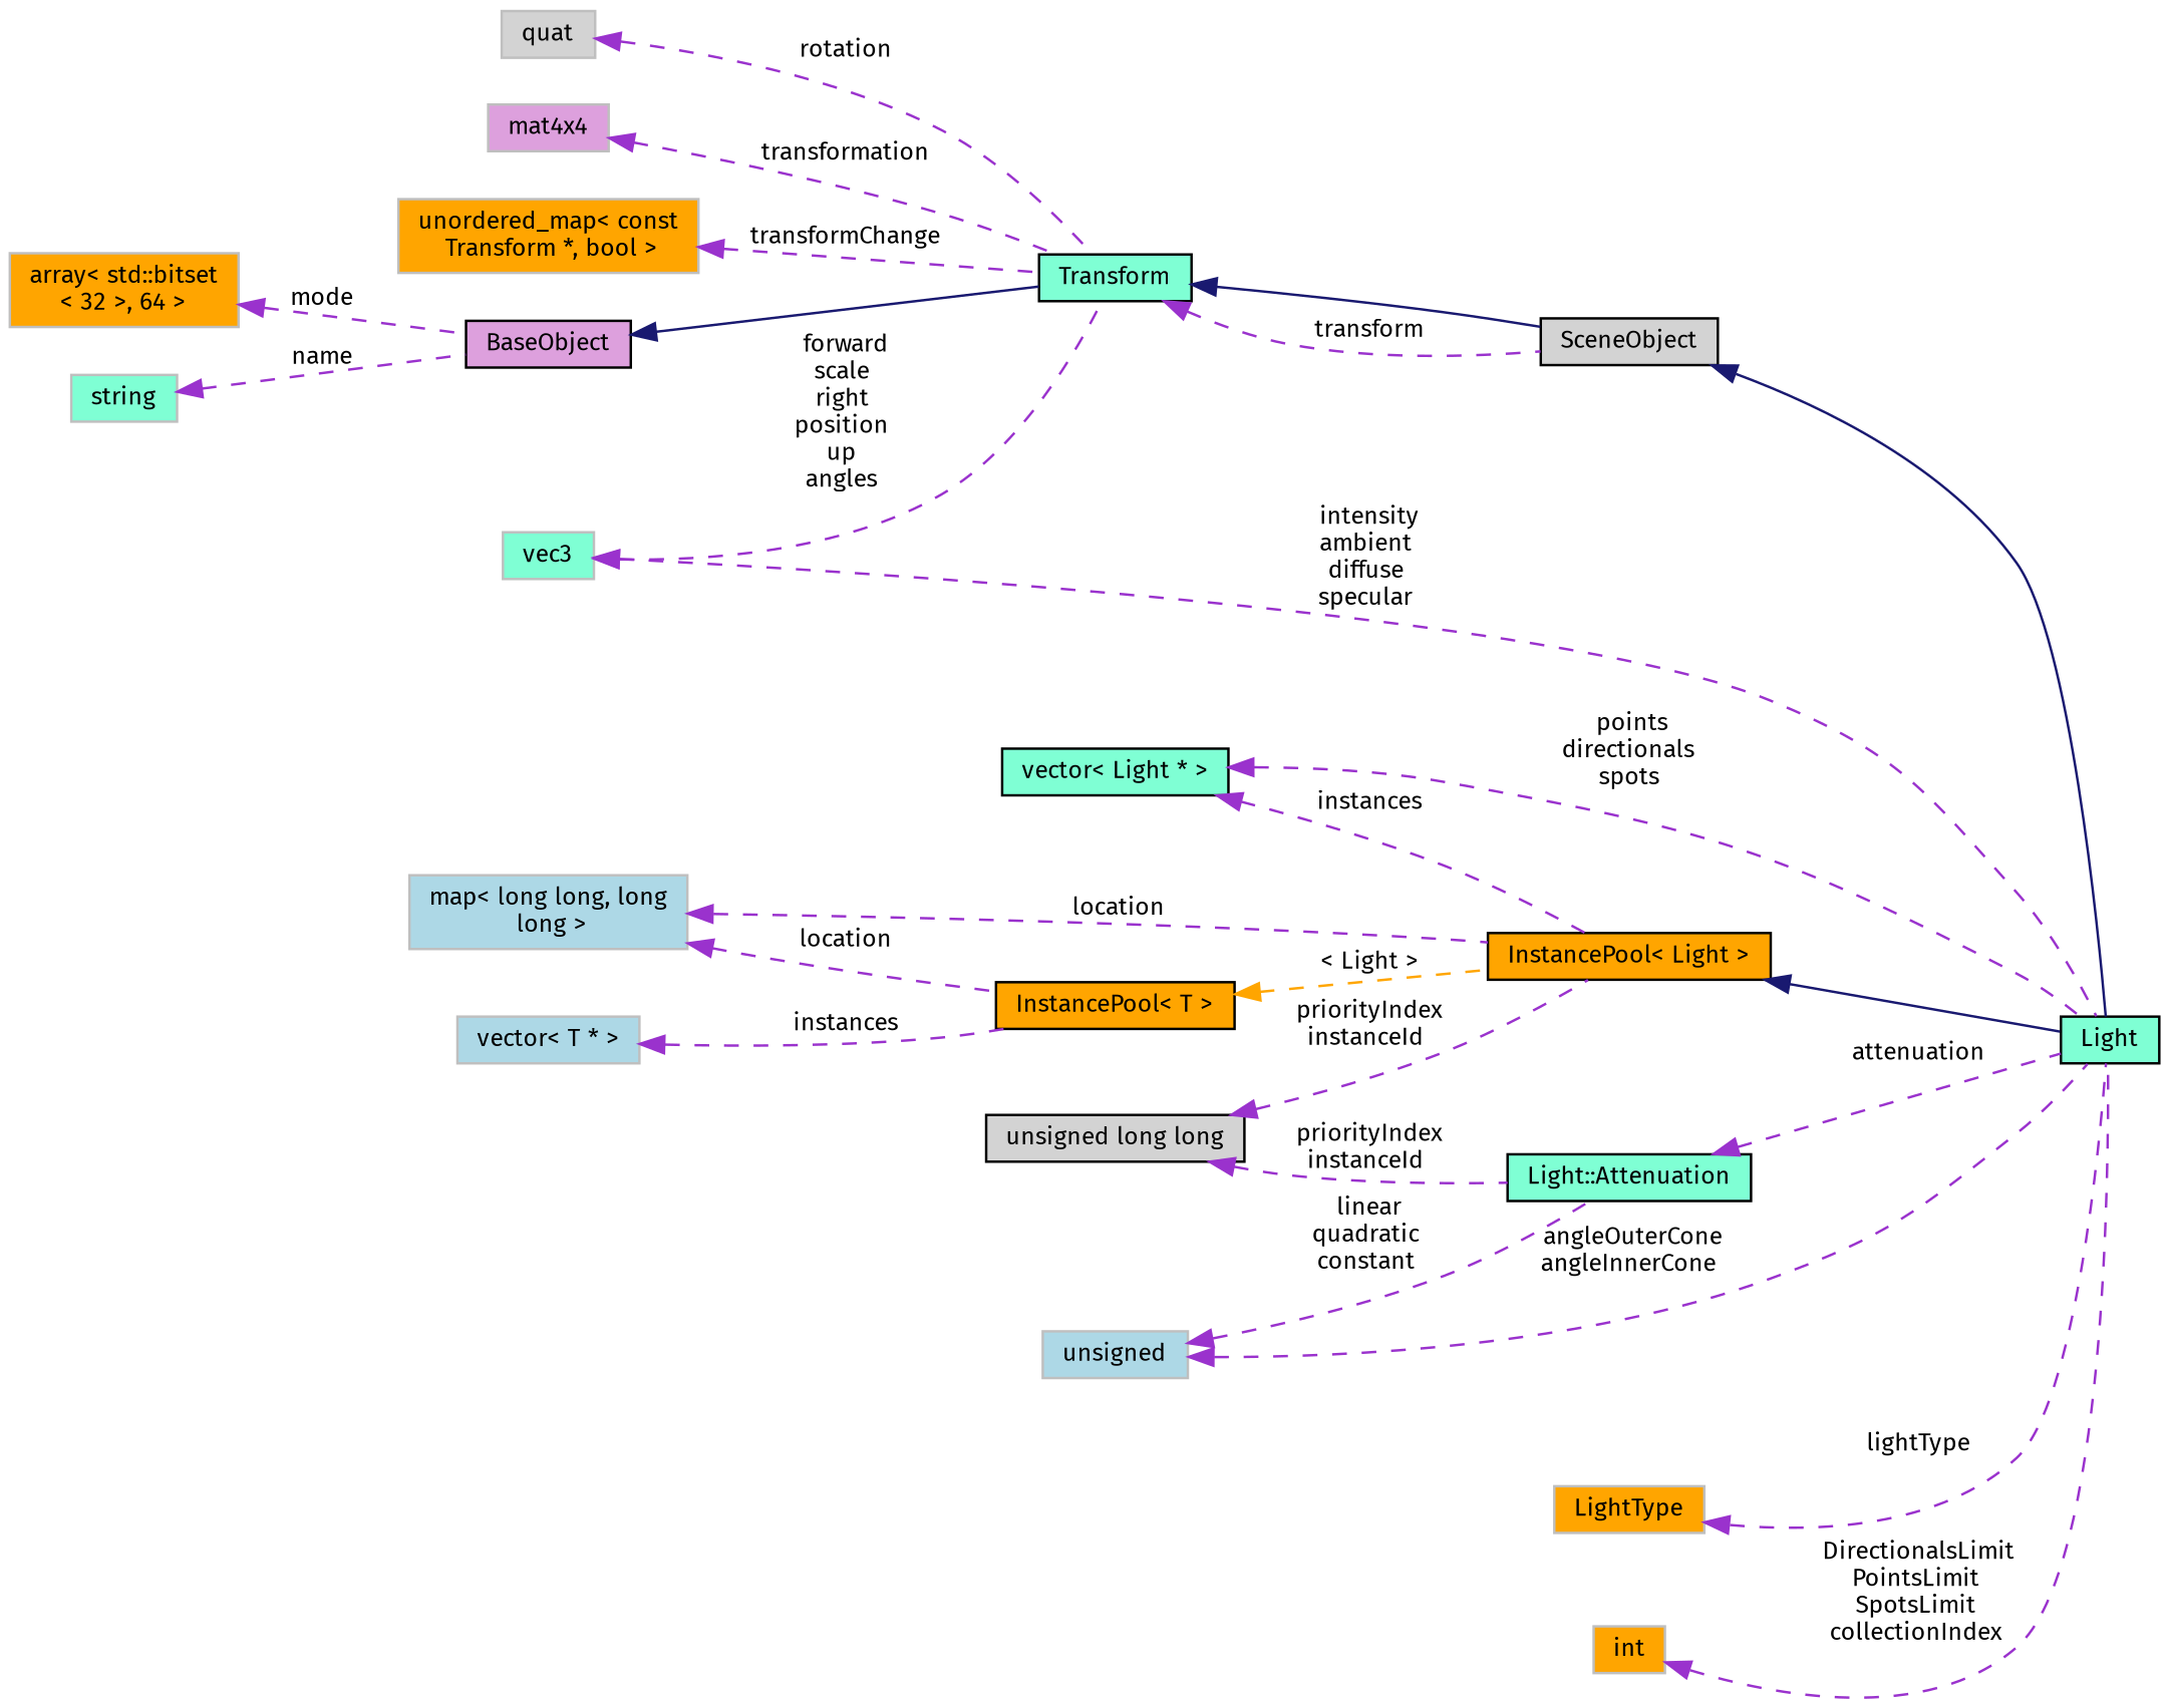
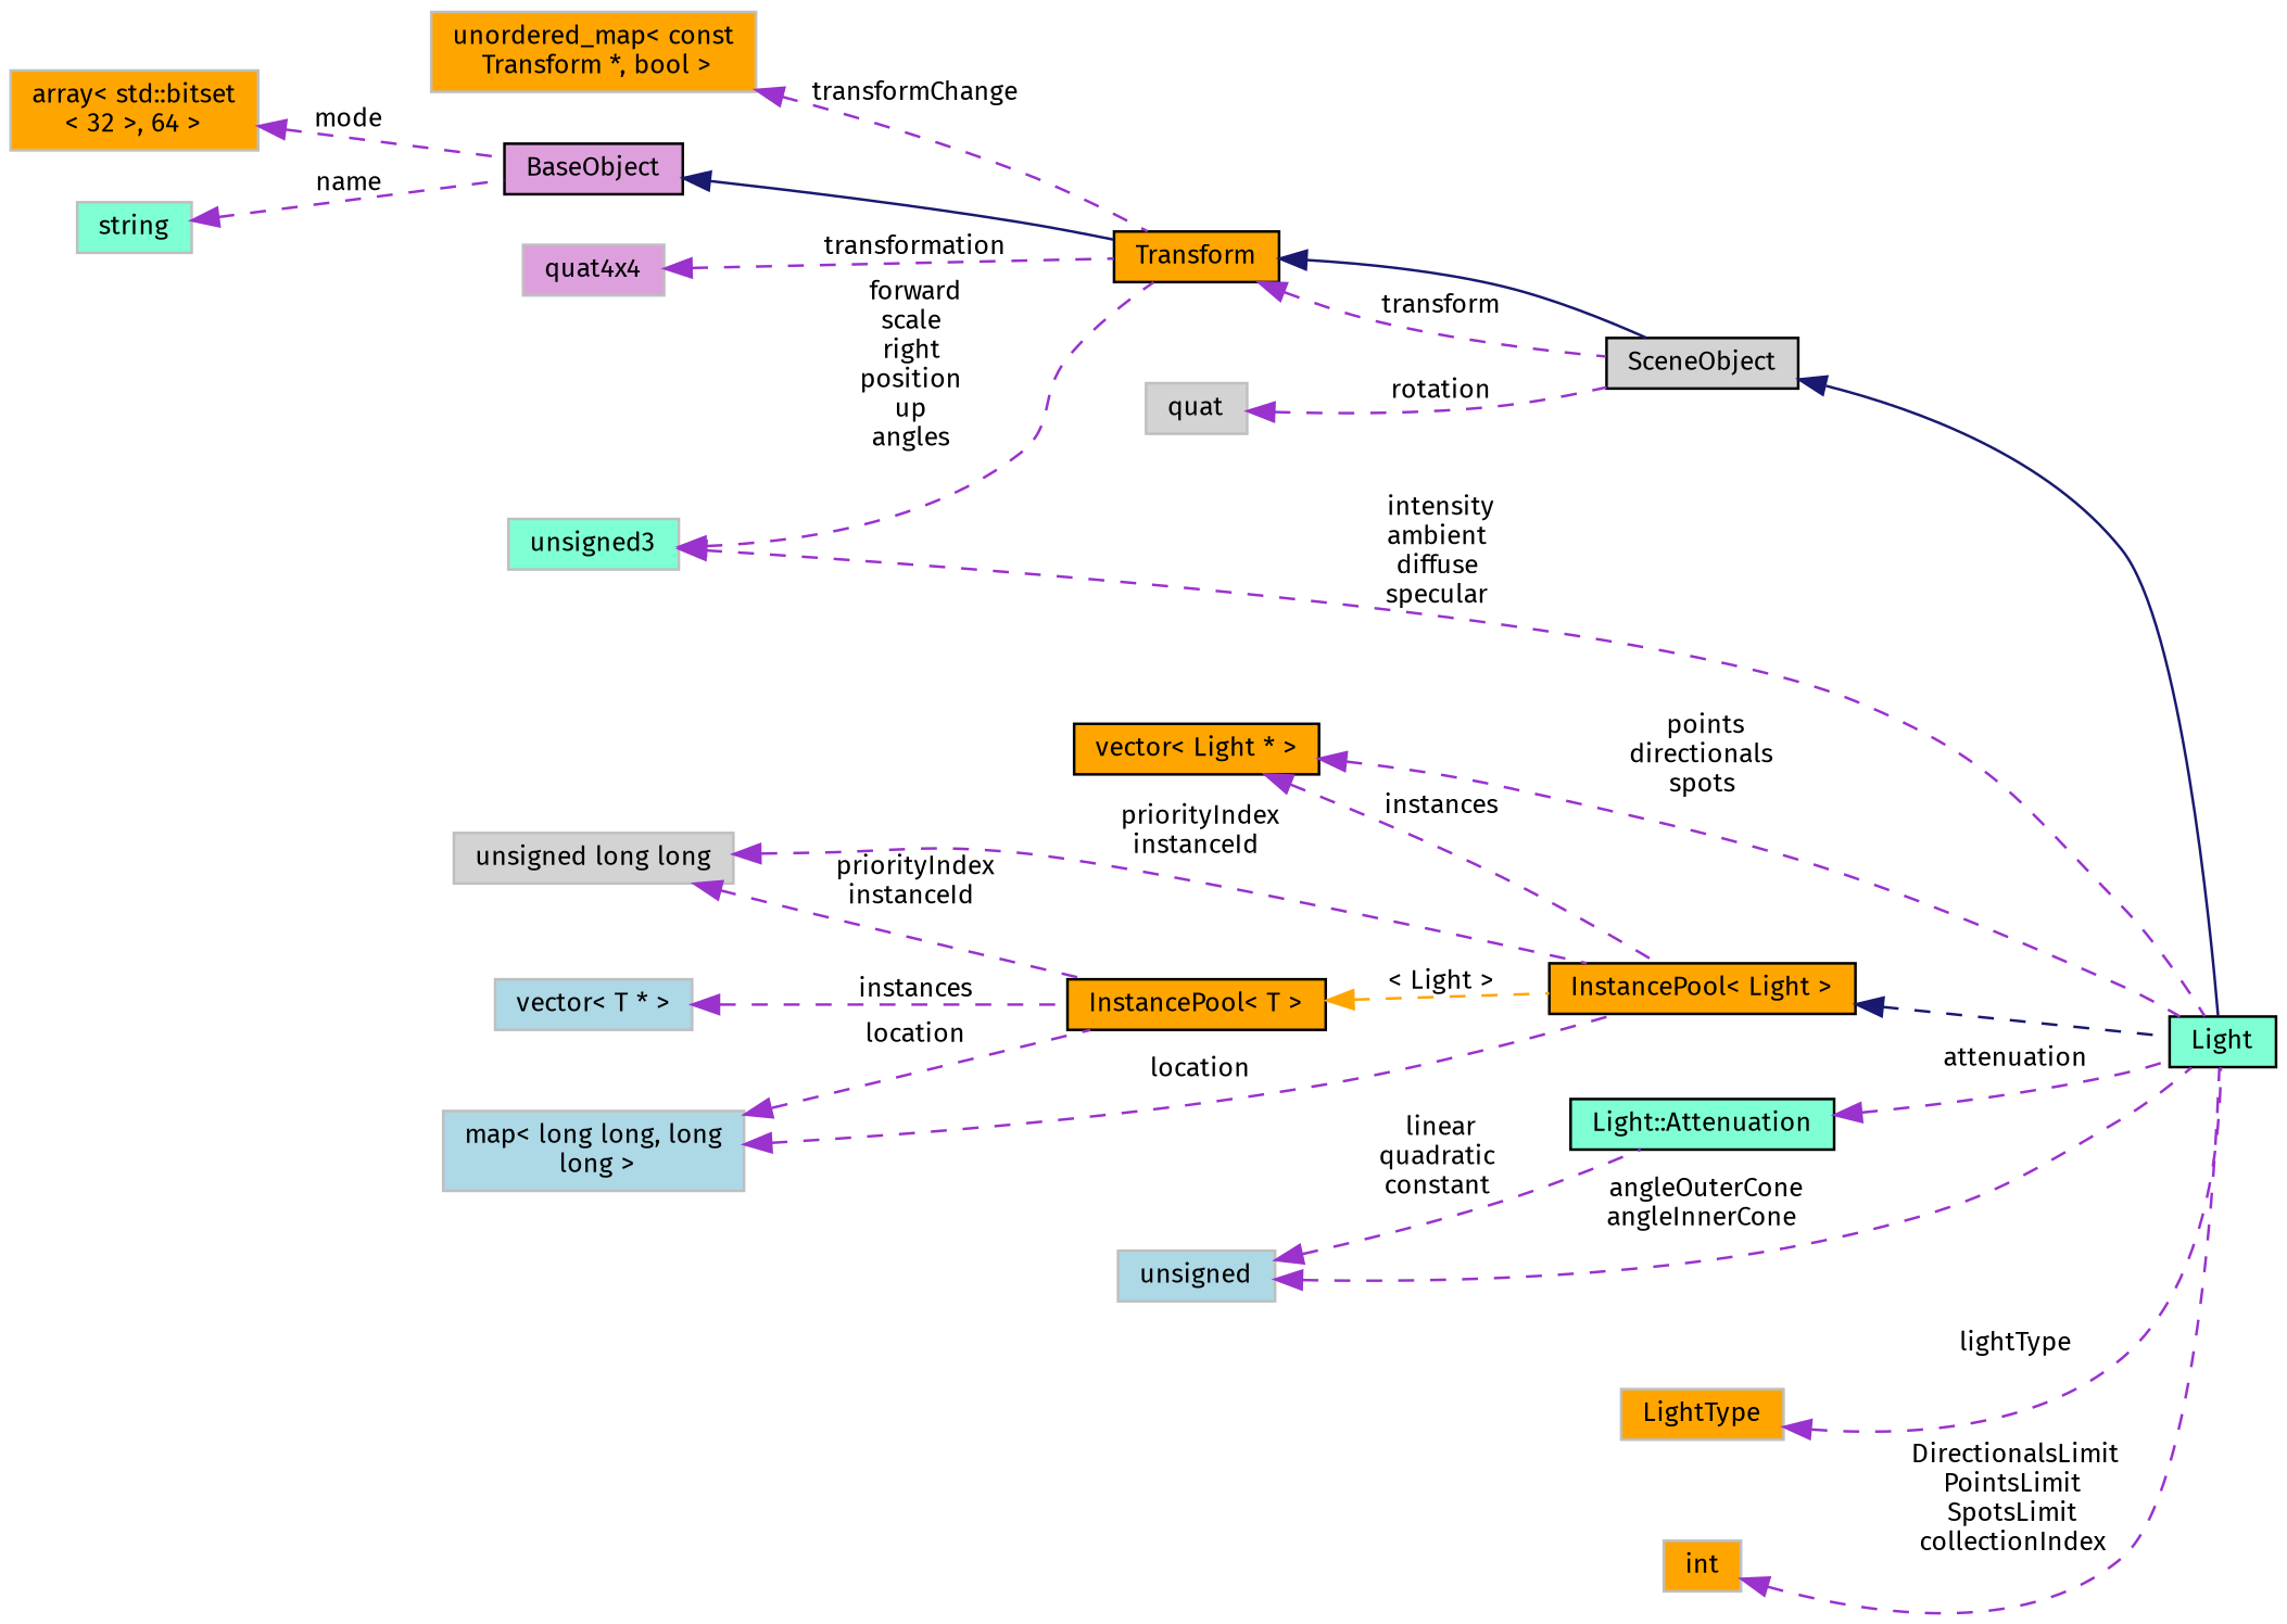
  digraph {
    fontname="Fira Sans"
    rankdir=LR
    node [color=grey75 fillcolor=aquamarine fontname="Fira Sans" fontsize=10 shape=record style=filled]
    edge [color=darkorchid3 dir=back fontname="Fira Sans" fontsize=10 labelfontname=Helvetica labelfontsize=10 style=dashed]
    n1 [color=black fontcolor=black height=0.2 label=Light width=0.4]
    n2 [color=black fillcolor=lightgrey height=0.2 label=SceneObject width=0.4]
-   n3 [color=black height=0.2 label=Transform width=0.4]
+   n3 [color=black fillcolor=orange height=0.2 label=Transform width=0.4]
    n4 [color=black fillcolor=plum height=0.2 label=BaseObject width=0.4]
    n5 [fillcolor=orange height=0.2 label="array\< std::bitset\l\< 32 \>, 64 \>" width=0.4]
    n6 [height=0.2 label=string width=0.4]
    n7 [fillcolor=lightgrey height=0.2 label=quat width=0.4]
-   n8 [fillcolor=plum height=0.2 label=mat4x4 width=0.4]
+   n8 [fillcolor=plum height=0.2 label=quat4x4 width=0.4]
    n9 [fillcolor=orange height=0.2 label="unordered_map\< const\l Transform *, bool \>" width=0.4]
-   n10 [height=0.2 label=vec3 width=0.4]
+   n10 [height=0.2 label=unsigned3 width=0.4]
    n11 [color=black fillcolor=orange height=0.2 label="InstancePool\< Light \>" width=0.4]
-   n12 [color=black height=0.2 label="vector\< Light * \>" width=0.4]
-   n13 [color=black fillcolor=lightgrey height=0.2 label="unsigned long long" width=0.4]
+   n12 [color=black fillcolor=orange height=0.2 label="vector\< Light * \>" width=0.4]
+   n13 [fillcolor=lightgrey height=0.2 label="unsigned long long" width=0.4]
    n14 [color=black fillcolor=orange height=0.2 label="InstancePool\< T \>" width=0.4]
    n15 [fillcolor=lightblue height=0.2 label="map\< long long, long\l long \>" width=0.4]
    n16 [fillcolor=lightblue height=0.2 label="vector\< T * \>" width=0.4]
    n17 [fillcolor=lightblue height=0.2 label=unsigned width=0.4]
    n18 [color=black height=0.2 label="Light::Attenuation" width=0.4]
    n19 [fillcolor=orange height=0.2 label=LightType width=0.4]
    n20 [fillcolor=orange height=0.2 label=int width=0.4]
    n2 -> n1 [color=midnightblue style=solid]
    n3 -> n2 [color=midnightblue style=solid]
    n3 -> n2 [label=" transform"]
    n4 -> n3 [color=midnightblue style=solid]
    n5 -> n4 [label=" mode"]
    n6 -> n4 [label=" name"]
-   n7 -> n3 [label=" rotation"]
+   n7 -> n2 [label=" rotation"]
    n8 -> n3 [label=" transformation"]
    n9 -> n3 [label=" transformChange"]
    n10 -> n1 [label=" intensity\nambient\ndiffuse\nspecular"]
    n10 -> n3 [label=" forward\nscale\nright\nposition\nup\nangles"]
-   n11 -> n1 [color=midnightblue style=solid]
+   n11 -> n1 [color=midnightblue]
    n12 -> n1 [label=" points\ndirectionals\nspots"]
    n12 -> n11 [label=" instances"]
    n13 -> n11 [label=" priorityIndex\ninstanceId"]
-   n13 -> n18 [label=" priorityIndex\ninstanceId"]
+   n13 -> n14 [label=" priorityIndex\ninstanceId"]
    n14 -> n11 [color=orange label=" \< Light \>"]
    n15 -> n11 [label=" location"]
    n15 -> n14 [label=" location"]
    n16 -> n14 [label=" instances"]
    n17 -> n1 [label=" angleOuterCone\nangleInnerCone"]
    n17 -> n18 [label=" linear\nquadratic\nconstant"]
    n18 -> n1 [label=" attenuation"]
    n19 -> n1 [label=" lightType"]
    n20 -> n1 [label=" DirectionalsLimit\nPointsLimit\nSpotsLimit\ncollectionIndex"]
  }
